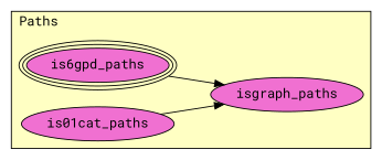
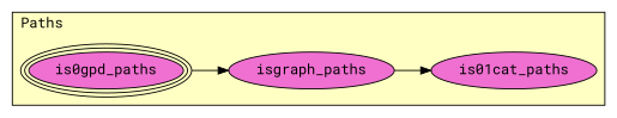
  digraph {
    fontname="Roboto Mono"
    rankdir=LR
    node [fillcolor="#F070D1" fontname="Roboto Mono" style=filled]
    edge [fontname="Roboto Mono"]
-   n1 [label=is6gpd_paths peripheries=3]
+   n1 [label=is0gpd_paths peripheries=3]
    n2 [label=is01cat_paths]
    n3 [label=isgraph_paths]
    subgraph cluster_1 {
      fillcolor="#FFFFC3"
      label=Paths
      labeljust=l
      style=filled
      n1
      n2
      n3
    }
    n1 -> n3
-   n2 -> n3
+   n3 -> n2
  }
